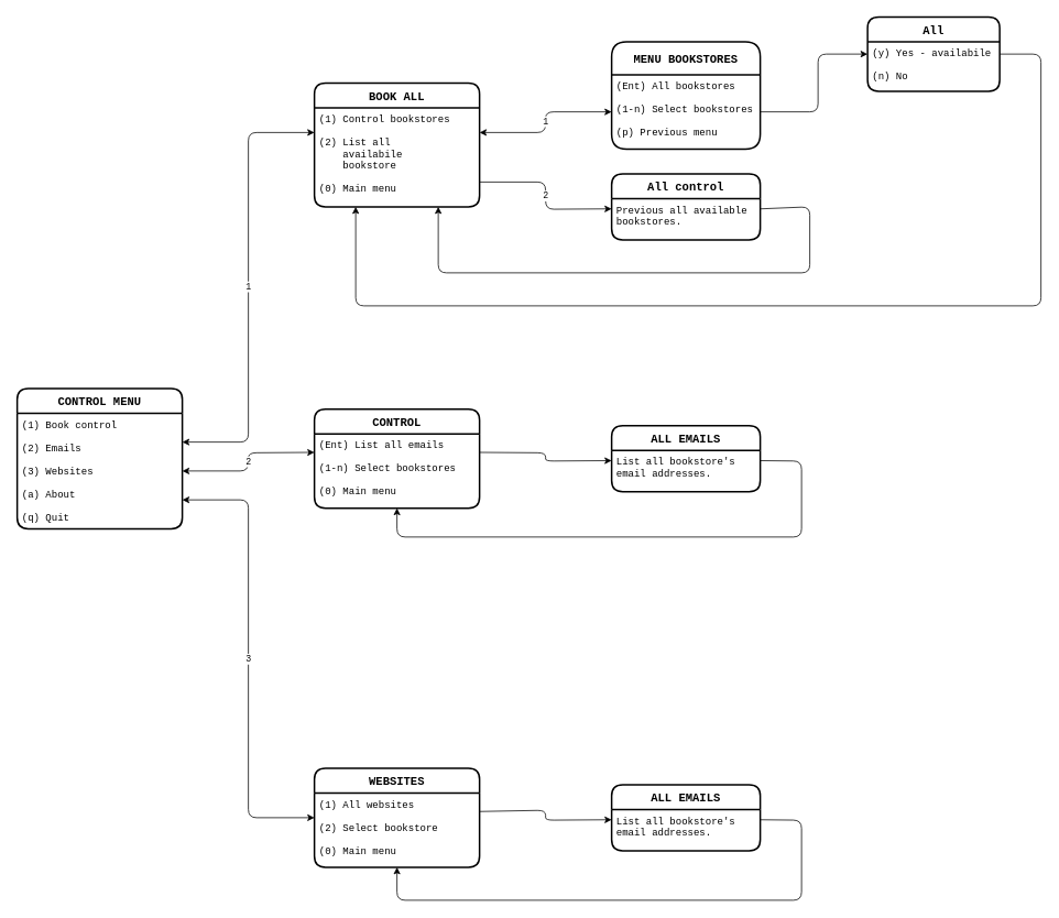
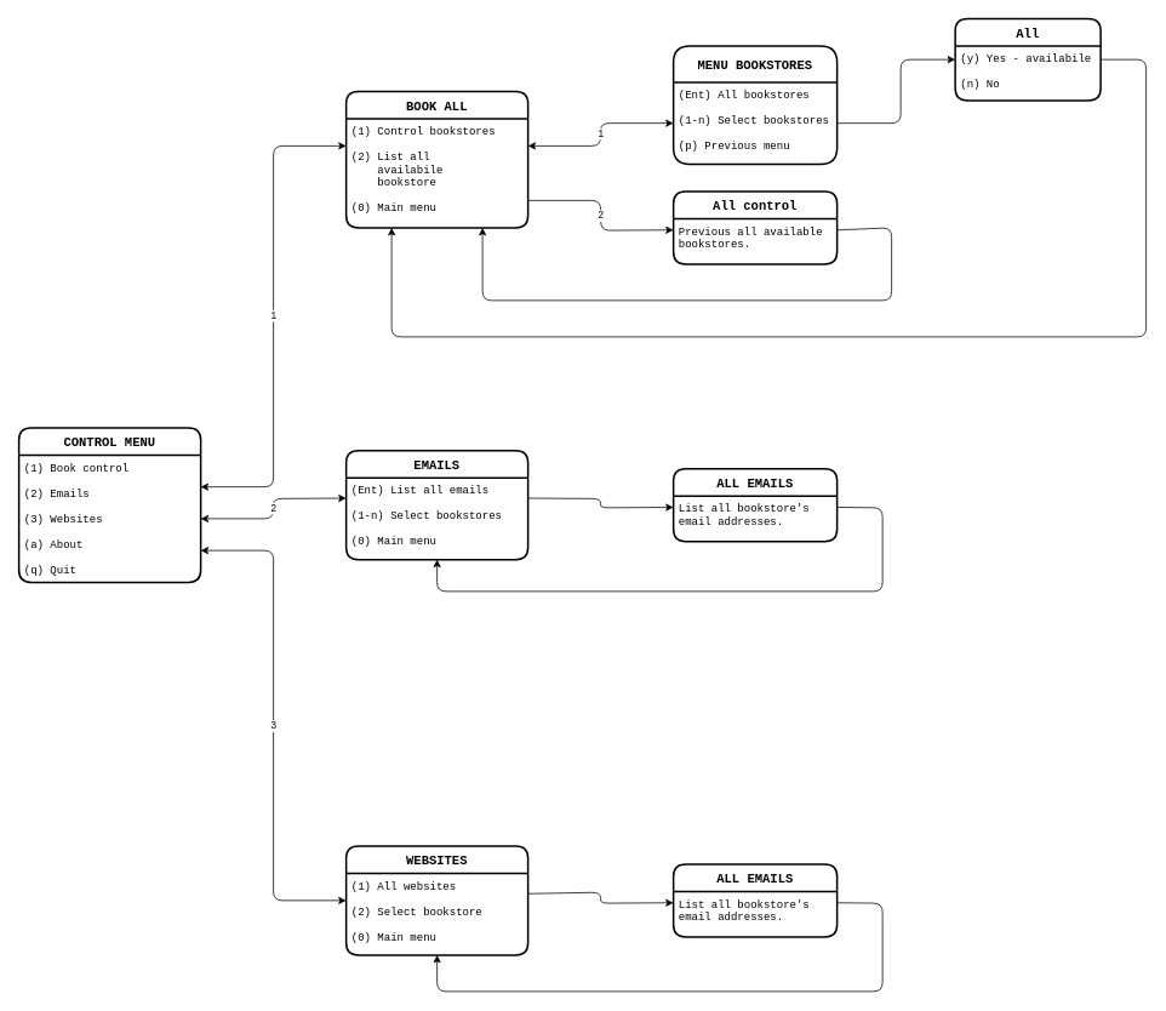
  <mxCell id="0" />
  <mxCell id="1" parent="0" />
  <mxCell id="2" value="WEBSITES" style="swimlane;childLayout=stackLayout;horizontal=1;startSize=30;horizontalStack=0;rounded=1;fontSize=14;fontStyle=1;strokeWidth=2;resizeParent=0;resizeLast=1;shadow=0;dashed=0;align=center;glass=0;labelBackgroundColor=#ffffff;fontFamily=Courier New;" parent="1" vertex="1"><mxGeometry x="380" y="930" width="200" height="120" as="geometry" /></mxCell>
  <mxCell id="3" value="(1) All websites &#10;&#10;(2) Select bookstore&#10;&#10;(0) Main menu" style="align=left;strokeColor=none;fillColor=none;spacingLeft=4;fontSize=12;verticalAlign=top;resizable=0;rotatable=0;part=1;fontFamily=Courier New;" parent="2" vertex="1"><mxGeometry y="30" width="200" height="90" as="geometry" /></mxCell>
  <mxCell id="4" value="CONTROL MENU" style="swimlane;childLayout=stackLayout;horizontal=1;startSize=30;horizontalStack=0;rounded=1;fontSize=14;fontStyle=1;strokeWidth=2;resizeParent=0;resizeLast=1;shadow=0;dashed=0;align=center;glass=0;labelBackgroundColor=#FFFFFF;fontFamily=Courier New;" parent="1" vertex="1"><mxGeometry x="20" y="470" width="200" height="170" as="geometry"><mxRectangle x="80" y="660" width="120" height="30" as="alternateBounds" /></mxGeometry></mxCell>
  <mxCell id="5" value="(1) Book control&#10;&#10;(2) Emails&#10;&#10;(3) Websites&#10;&#10;(a) About&#10;&#10;(q) Quit" style="align=left;strokeColor=none;fillColor=none;spacingLeft=4;fontSize=12;verticalAlign=top;resizable=0;rotatable=0;part=1;fontFamily=Courier New;labelBackgroundColor=none;" parent="4" vertex="1"><mxGeometry y="30" width="200" height="140" as="geometry" /></mxCell>
- <mxCell id="6" value="CONTROL" style="swimlane;childLayout=stackLayout;horizontal=1;startSize=30;horizontalStack=0;rounded=1;fontSize=14;fontStyle=1;strokeWidth=2;resizeParent=0;resizeLast=1;shadow=0;dashed=0;align=center;glass=0;labelBackgroundColor=#ffffff;fontFamily=Courier New;" parent="1" vertex="1"><mxGeometry x="380" y="495" width="200" height="120" as="geometry"><mxRectangle x="440" y="670" width="80" height="30" as="alternateBounds" /></mxGeometry></mxCell>
+ <mxCell id="6" value="EMAILS" style="swimlane;childLayout=stackLayout;horizontal=1;startSize=30;horizontalStack=0;rounded=1;fontSize=14;fontStyle=1;strokeWidth=2;resizeParent=0;resizeLast=1;shadow=0;dashed=0;align=center;glass=0;labelBackgroundColor=#ffffff;fontFamily=Courier New;" parent="1" vertex="1"><mxGeometry x="380" y="495" width="200" height="120" as="geometry"><mxRectangle x="440" y="670" width="80" height="30" as="alternateBounds" /></mxGeometry></mxCell>
  <mxCell id="7" value="(Ent) List all emails&#10;&#10;(1-n) Select bookstores&#10;&#10;(0) Main menu" style="align=left;strokeColor=none;fillColor=none;spacingLeft=4;fontSize=12;verticalAlign=top;resizable=0;rotatable=0;part=1;fontFamily=Courier New;" parent="6" vertex="1"><mxGeometry y="30" width="200" height="90" as="geometry" /></mxCell>
  <mxCell id="8" value="BOOK ALL" style="swimlane;childLayout=stackLayout;horizontal=1;startSize=30;horizontalStack=0;rounded=1;fontSize=14;fontStyle=1;strokeWidth=2;resizeParent=0;resizeLast=1;shadow=0;dashed=0;align=center;glass=0;labelBackgroundColor=#ffffff;fontFamily=Courier New;" parent="1" vertex="1"><mxGeometry x="380" y="100" width="200" height="150" as="geometry"><mxRectangle x="440" y="280" width="140" height="30" as="alternateBounds" /></mxGeometry></mxCell>
  <mxCell id="9" value="(1) Control bookstores&#10;&#10;(2) List all &#10;    availabile &#10;    bookstore&#10;&#10;(0) Main menu" style="align=left;strokeColor=none;fillColor=none;spacingLeft=4;fontSize=12;verticalAlign=top;resizable=0;rotatable=0;part=1;fontFamily=Courier New;" parent="8" vertex="1"><mxGeometry y="30" width="200" height="120" as="geometry" /></mxCell>
  <mxCell id="10" value="1" style="endArrow=classic;startArrow=classic;html=1;fontFamily=Courier New;exitX=1;exitY=0.25;exitDx=0;exitDy=0;entryX=0;entryY=0.25;entryDx=0;entryDy=0;" parent="1" source="5" target="9" edge="1"><mxGeometry width="50" height="50" relative="1" as="geometry"><mxPoint x="500" y="670" as="sourcePoint" /><mxPoint x="550" y="620" as="targetPoint" /><Array as="points"><mxPoint x="300" y="535" /><mxPoint x="300" y="160" /></Array></mxGeometry></mxCell>
  <mxCell id="11" value="2" style="endArrow=classic;startArrow=classic;html=1;fontFamily=Courier New;exitX=1;exitY=0.5;exitDx=0;exitDy=0;entryX=0;entryY=0.25;entryDx=0;entryDy=0;" parent="1" source="5" target="7" edge="1"><mxGeometry width="50" height="50" relative="1" as="geometry"><mxPoint x="630" y="710" as="sourcePoint" /><mxPoint x="680" y="660" as="targetPoint" /><Array as="points"><mxPoint x="300" y="570" /><mxPoint x="300" y="548" /></Array></mxGeometry></mxCell>
  <mxCell id="12" value="3" style="endArrow=classic;startArrow=classic;html=1;fontFamily=Courier New;exitX=1;exitY=0.75;exitDx=0;exitDy=0;entryX=0;entryY=0.5;entryDx=0;entryDy=0;" parent="1" source="5" target="2" edge="1"><mxGeometry width="50" height="50" relative="1" as="geometry"><mxPoint x="380" y="670" as="sourcePoint" /><mxPoint x="430" y="620" as="targetPoint" /><Array as="points"><mxPoint x="300" y="605" /><mxPoint x="300" y="990" /></Array></mxGeometry></mxCell>
  <mxCell id="13" value="All" style="swimlane;childLayout=stackLayout;horizontal=1;startSize=30;horizontalStack=0;rounded=1;fontSize=14;fontStyle=1;strokeWidth=2;resizeParent=0;resizeLast=1;shadow=0;dashed=0;align=center;glass=0;labelBackgroundColor=#ffffff;fontFamily=Courier New;" parent="1" vertex="1"><mxGeometry x="1050" y="20" width="160" height="90" as="geometry" /></mxCell>
  <mxCell id="14" value="(y) Yes - availabile&#10;&#10;(n) No" style="align=left;strokeColor=none;fillColor=none;spacingLeft=4;fontSize=12;verticalAlign=top;resizable=0;rotatable=0;part=1;fontFamily=Courier New;" parent="13" vertex="1"><mxGeometry y="30" width="160" height="60" as="geometry" /></mxCell>
  <mxCell id="15" value="MENU BOOKSTORES" style="swimlane;childLayout=stackLayout;horizontal=1;startSize=40;horizontalStack=0;rounded=1;fontSize=14;fontStyle=1;strokeWidth=2;resizeParent=0;resizeLast=1;shadow=0;dashed=0;align=center;glass=0;labelBackgroundColor=#ffffff;fontFamily=Courier New;" parent="1" vertex="1"><mxGeometry x="740" y="50" width="180" height="130" as="geometry" /></mxCell>
  <mxCell id="16" value="(Ent) All bookstores&#10;&#10;(1-n) Select bookstores&#10;&#10;(p) Previous menu" style="align=left;strokeColor=none;fillColor=none;spacingLeft=4;fontSize=12;verticalAlign=top;resizable=0;rotatable=0;part=1;fontFamily=Courier New;" parent="15" vertex="1"><mxGeometry y="40" width="180" height="90" as="geometry" /></mxCell>
  <mxCell id="17" value="All control" style="swimlane;childLayout=stackLayout;horizontal=1;startSize=30;horizontalStack=0;rounded=1;fontSize=14;fontStyle=1;strokeWidth=2;resizeParent=0;resizeLast=1;shadow=0;dashed=0;align=center;glass=0;labelBackgroundColor=#ffffff;fontFamily=Courier New;" parent="1" vertex="1"><mxGeometry x="740" y="210" width="180" height="80" as="geometry" /></mxCell>
  <mxCell id="18" value="Previous all available&#10;bookstores." style="align=left;strokeColor=none;fillColor=none;spacingLeft=4;fontSize=12;verticalAlign=top;resizable=0;rotatable=0;part=1;fontFamily=Courier New;" parent="17" vertex="1"><mxGeometry y="30" width="180" height="50" as="geometry" /></mxCell>
  <mxCell id="19" value="1" style="endArrow=classic;startArrow=classic;html=1;fontFamily=Courier New;entryX=0;entryY=0.5;entryDx=0;entryDy=0;exitX=1;exitY=0.25;exitDx=0;exitDy=0;" parent="1" source="9" target="16" edge="1"><mxGeometry width="50" height="50" relative="1" as="geometry"><mxPoint x="620" y="160" as="sourcePoint" /><mxPoint x="660" y="170" as="targetPoint" /><Array as="points"><mxPoint x="660" y="160" /><mxPoint x="660" y="135" /></Array></mxGeometry></mxCell>
  <mxCell id="20" value="2" style="endArrow=classic;html=1;fontFamily=Courier New;exitX=1;exitY=0.75;exitDx=0;exitDy=0;entryX=0;entryY=0.25;entryDx=0;entryDy=0;" parent="1" source="9" target="18" edge="1"><mxGeometry width="50" height="50" relative="1" as="geometry"><mxPoint x="1040" y="250" as="sourcePoint" /><mxPoint x="1090" y="200" as="targetPoint" /><Array as="points"><mxPoint x="660" y="220" /><mxPoint x="660" y="253" /></Array></mxGeometry></mxCell>
  <mxCell id="21" value="" style="endArrow=classic;html=1;fontFamily=Courier New;exitX=1;exitY=0.25;exitDx=0;exitDy=0;entryX=0.75;entryY=1;entryDx=0;entryDy=0;" parent="1" source="18" target="9" edge="1"><mxGeometry width="50" height="50" relative="1" as="geometry"><mxPoint x="690" y="270" as="sourcePoint" /><mxPoint x="740" y="220" as="targetPoint" /><Array as="points"><mxPoint x="980" y="250" /><mxPoint x="980" y="330" /><mxPoint x="530" y="330" /></Array></mxGeometry></mxCell>
  <mxCell id="22" value="" style="endArrow=classic;html=1;fontFamily=Courier New;entryX=0;entryY=0.25;entryDx=0;entryDy=0;exitX=1;exitY=0.5;exitDx=0;exitDy=0;" parent="1" source="16" target="14" edge="1"><mxGeometry width="50" height="50" relative="1" as="geometry"><mxPoint x="690" y="270" as="sourcePoint" /><mxPoint x="740" y="220" as="targetPoint" /><Array as="points"><mxPoint x="990" y="135" /><mxPoint x="990" y="65" /></Array></mxGeometry></mxCell>
  <mxCell id="23" value="" style="endArrow=classic;html=1;fontFamily=Courier New;exitX=1;exitY=0.25;exitDx=0;exitDy=0;entryX=0.25;entryY=1;entryDx=0;entryDy=0;rounded=1;jumpStyle=none;" parent="1" source="14" target="9" edge="1"><mxGeometry width="50" height="50" relative="1" as="geometry"><mxPoint x="900" y="450" as="sourcePoint" /><mxPoint x="950" y="400" as="targetPoint" /><Array as="points"><mxPoint x="1260" y="65" /><mxPoint x="1260" y="370" /><mxPoint x="430" y="370" /></Array></mxGeometry></mxCell>
  <mxCell id="24" value="" style="endArrow=classic;html=1;fontFamily=Courier New;entryX=0;entryY=0.25;entryDx=0;entryDy=0;exitX=1;exitY=0.25;exitDx=0;exitDy=0;" edge="1" parent="1" source="7" target="26"><mxGeometry width="50" height="50" relative="1" as="geometry"><mxPoint x="550" y="740" as="sourcePoint" /><mxPoint x="600" y="690" as="targetPoint" /><Array as="points"><mxPoint x="660" y="548" /><mxPoint x="660" y="558" /></Array></mxGeometry></mxCell>
  <mxCell id="25" value="ALL EMAILS" style="swimlane;childLayout=stackLayout;horizontal=1;startSize=30;horizontalStack=0;rounded=1;fontSize=14;fontStyle=1;strokeWidth=2;resizeParent=0;resizeLast=1;shadow=0;dashed=0;align=center;glass=0;labelBackgroundColor=#ffffff;fontFamily=Courier New;" parent="1" vertex="1"><mxGeometry x="740" y="515" width="180" height="80" as="geometry" /></mxCell>
  <mxCell id="26" value="List all bookstore's&#10;email addresses." style="align=left;strokeColor=none;fillColor=none;spacingLeft=4;fontSize=12;verticalAlign=top;resizable=0;rotatable=0;part=1;fontFamily=Courier New;" parent="25" vertex="1"><mxGeometry y="30" width="180" height="50" as="geometry" /></mxCell>
  <mxCell id="27" value="ALL EMAILS" style="swimlane;childLayout=stackLayout;horizontal=1;startSize=30;horizontalStack=0;rounded=1;fontSize=14;fontStyle=1;strokeWidth=2;resizeParent=0;resizeLast=1;shadow=0;dashed=0;align=center;glass=0;labelBackgroundColor=#ffffff;fontFamily=Courier New;" vertex="1" parent="1"><mxGeometry x="740" y="950" width="180" height="80" as="geometry" /></mxCell>
  <mxCell id="28" value="List all bookstore's&#10;email addresses." style="align=left;strokeColor=none;fillColor=none;spacingLeft=4;fontSize=12;verticalAlign=top;resizable=0;rotatable=0;part=1;fontFamily=Courier New;" vertex="1" parent="27"><mxGeometry y="30" width="180" height="50" as="geometry" /></mxCell>
  <mxCell id="29" value="" style="endArrow=classic;html=1;fontFamily=Courier New;entryX=0;entryY=0.25;entryDx=0;entryDy=0;exitX=1;exitY=0.25;exitDx=0;exitDy=0;" edge="1" parent="1" source="3" target="28"><mxGeometry width="50" height="50" relative="1" as="geometry"><mxPoint x="590" y="981" as="sourcePoint" /><mxPoint x="740" y="990" as="targetPoint" /><Array as="points"><mxPoint x="660" y="981" /><mxPoint x="660" y="993" /></Array></mxGeometry></mxCell>
  <mxCell id="30" value="" style="endArrow=classic;html=1;fontFamily=Courier New;entryX=0.5;entryY=1;entryDx=0;entryDy=0;exitX=1;exitY=0.25;exitDx=0;exitDy=0;" edge="1" parent="1" source="26" target="7"><mxGeometry width="50" height="50" relative="1" as="geometry"><mxPoint x="610" y="770" as="sourcePoint" /><mxPoint x="660" y="720" as="targetPoint" /><Array as="points"><mxPoint x="970" y="558" /><mxPoint x="970" y="650" /><mxPoint x="480" y="650" /></Array></mxGeometry></mxCell>
  <mxCell id="31" value="" style="endArrow=classic;html=1;fontFamily=Courier New;exitX=1;exitY=0.25;exitDx=0;exitDy=0;entryX=0.5;entryY=1;entryDx=0;entryDy=0;" edge="1" parent="1" source="28" target="3"><mxGeometry width="50" height="50" relative="1" as="geometry"><mxPoint x="610" y="770" as="sourcePoint" /><mxPoint x="660" y="720" as="targetPoint" /><Array as="points"><mxPoint x="970" y="993" /><mxPoint x="970" y="1090" /><mxPoint x="480" y="1090" /></Array></mxGeometry></mxCell>
